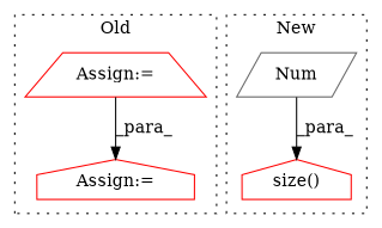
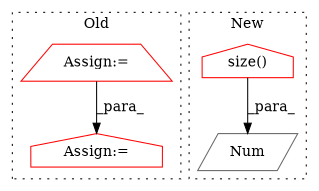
  digraph {
    node [a=68 color=red l=3 shape=house]
    edge [style=solid]
    n1 [label="Assign:=" s=12308]
    n2 [label="Assign:=" s=12037 shape=trapezium]
    n3 [a=75 l="9,1" label="size()" s="11616,11626"]
    n4 [a=76 color=gray40 l=1 label=Num s=11625 shape=parallelogram]
    subgraph cluster_1 {
      label=Old
      style=dotted
      n1
      n2
    }
    subgraph cluster_2 {
      label=New
      style=dotted
      n3
      n4
    }
    n2 -> n1 [label=_para_]
-   n4 -> n3 [label=_para_]
+   n3 -> n4 [label=_para_]
  }
